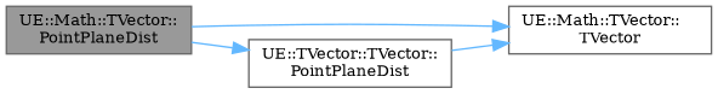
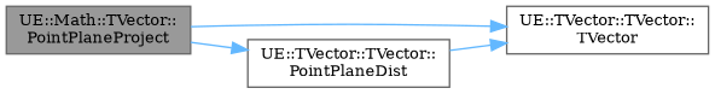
  digraph {
    fontname="DejaVu Serif"
    rankdir=LR
    node [color=grey40 fillcolor=white fontname="DejaVu Serif" fontsize=10 shape=box style=filled]
    edge [color=steelblue1 fontname="DejaVu Serif" fontsize=10 labelfontname=Helvetica labelfontsize=10 style=solid]
-   n1 [color=gray40 fillcolor=grey60 fontcolor=black height=0.2 label="UE::Math::TVector::\lPointPlaneDist" width=0.4]
-   n2 [height=0.2 label="UE::Math::TVector::\lTVector" width=0.4]
+   n1 [color=gray40 fillcolor=grey60 fontcolor=black height=0.2 label="UE::Math::TVector::\lPointPlaneProject" width=0.4]
+   n2 [height=0.2 label="UE::TVector::TVector::\lTVector" width=0.4]
    n3 [height=0.2 label="UE::TVector::TVector::\lPointPlaneDist" width=0.4]
    n1 -> n2
    n1 -> n3
    n3 -> n2
  }
